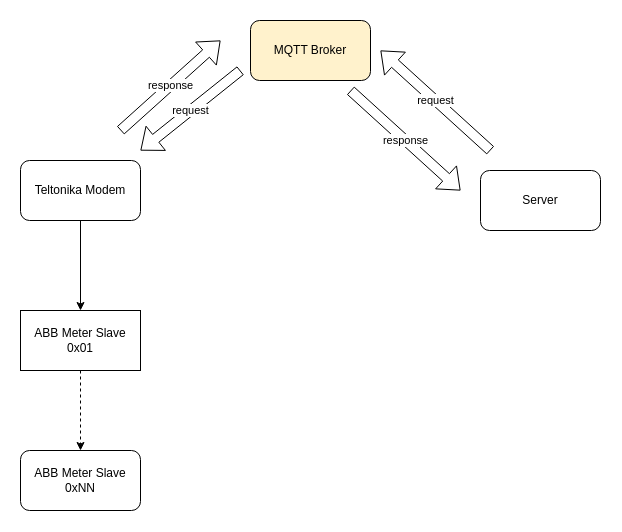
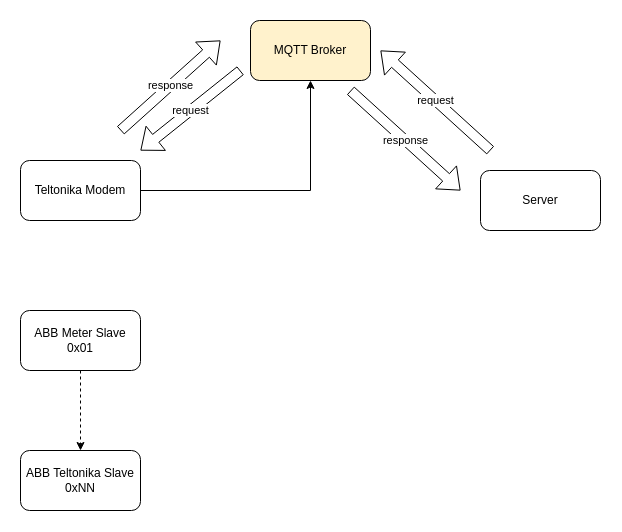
  <mxCell id="0" />
  <mxCell id="1" parent="0" />
- <mxCell id="2" style="edgeStyle=orthogonalEdgeStyle;rounded=0;orthogonalLoop=1;jettySize=auto;html=1;entryX=0.5;entryY=0;entryDx=0;entryDy=0;" edge="1" parent="1" source="3" target="5"><mxGeometry relative="1" as="geometry" /></mxCell>
+ <mxCell id="2" style="edgeStyle=orthogonalEdgeStyle;rounded=0;orthogonalLoop=1;jettySize=auto;html=1;" edge="1" parent="1" source="3" target="7"><mxGeometry relative="1" as="geometry" /></mxCell>
  <mxCell id="3" value="Teltonika Modem" style="rounded=1;whiteSpace=wrap;html=1;" vertex="1" parent="1"><mxGeometry x="20" y="160" width="120" height="60" as="geometry" /></mxCell>
  <mxCell id="4" style="edgeStyle=orthogonalEdgeStyle;rounded=0;orthogonalLoop=1;jettySize=auto;html=1;entryX=0.5;entryY=0;entryDx=0;entryDy=0;dashed=1;" edge="1" parent="1" source="5" target="6"><mxGeometry relative="1" as="geometry" /></mxCell>
- <mxCell id="5" value="ABB Meter Slave 0x01" style="whiteSpace=wrap;html=1;rounded=0;" vertex="1" parent="1"><mxGeometry x="20" y="310" width="120" height="60" as="geometry" /></mxCell>
- <mxCell id="6" value="ABB Meter Slave&lt;br&gt;0xNN" style="rounded=1;whiteSpace=wrap;html=1;" vertex="1" parent="1"><mxGeometry x="20" y="450" width="120" height="60" as="geometry" /></mxCell>
+ <mxCell id="5" value="ABB Meter Slave 0x01" style="rounded=1;whiteSpace=wrap;html=1;" vertex="1" parent="1"><mxGeometry x="20" y="310" width="120" height="60" as="geometry" /></mxCell>
+ <mxCell id="6" value="ABB Teltonika Slave&lt;br&gt;0xNN" style="rounded=1;whiteSpace=wrap;html=1;" vertex="1" parent="1"><mxGeometry x="20" y="450" width="120" height="60" as="geometry" /></mxCell>
  <mxCell id="7" value="MQTT Broker" style="rounded=1;whiteSpace=wrap;html=1;fillColor=#fff2cc;" vertex="1" parent="1"><mxGeometry x="250" y="20" width="120" height="60" as="geometry" /></mxCell>
  <mxCell id="8" value="Server" style="rounded=1;whiteSpace=wrap;html=1;" vertex="1" parent="1"><mxGeometry x="480" y="170" width="120" height="60" as="geometry" /></mxCell>
  <mxCell id="9" value="request" style="shape=flexArrow;endArrow=classic;html=1;rounded=0;" edge="1" parent="1"><mxGeometry width="50" height="50" relative="1" as="geometry"><mxPoint x="490" y="150" as="sourcePoint" /><mxPoint x="380" y="50" as="targetPoint" /></mxGeometry></mxCell>
  <mxCell id="10" value="response" style="shape=flexArrow;endArrow=classic;html=1;rounded=0;" edge="1" parent="1"><mxGeometry width="50" height="50" relative="1" as="geometry"><mxPoint x="350" y="90" as="sourcePoint" /><mxPoint x="460" y="190" as="targetPoint" /></mxGeometry></mxCell>
  <mxCell id="11" value="request" style="shape=flexArrow;endArrow=classic;html=1;rounded=0;" edge="1" parent="1"><mxGeometry width="50" height="50" relative="1" as="geometry"><mxPoint x="240" y="70" as="sourcePoint" /><mxPoint x="140" y="150" as="targetPoint" /></mxGeometry></mxCell>
  <mxCell id="12" value="response" style="shape=flexArrow;endArrow=classic;html=1;rounded=0;" edge="1" parent="1"><mxGeometry width="50" height="50" relative="1" as="geometry"><mxPoint x="120" y="130" as="sourcePoint" /><mxPoint x="220" y="40" as="targetPoint" /></mxGeometry></mxCell>
